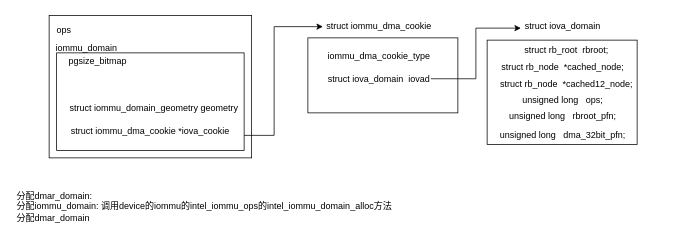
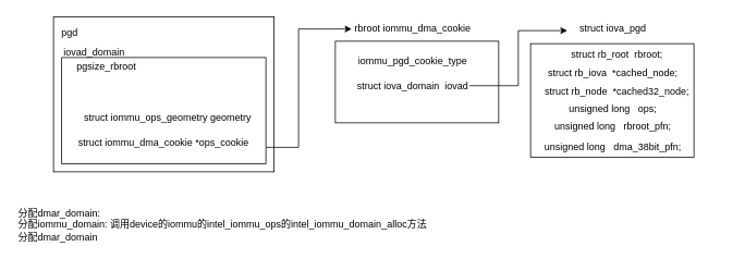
  <mxCell id="0" />
  <mxCell id="1" parent="0" />
  <mxCell id="2" value="" style="rounded=0;whiteSpace=wrap;html=1;" vertex="1" parent="1"><mxGeometry x="649" y="53" width="200" height="139" as="geometry" /></mxCell>
  <mxCell id="3" value="" style="rounded=0;whiteSpace=wrap;html=1;" vertex="1" parent="1"><mxGeometry x="410" y="50" width="200" height="100" as="geometry" /></mxCell>
  <mxCell id="4" value="" style="rounded=0;whiteSpace=wrap;html=1;" vertex="1" parent="1"><mxGeometry x="65" y="20" width="270" height="190" as="geometry" /></mxCell>
- <mxCell id="5" value="iommu_domain" style="text;html=1;strokeColor=none;fillColor=none;align=center;verticalAlign=middle;whiteSpace=wrap;rounded=0;" vertex="1" parent="1"><mxGeometry x="85" y="49" width="60" height="30" as="geometry" /></mxCell>
- <mxCell id="6" value="struct iommu_dma_cookie" style="text;html=1;strokeColor=none;fillColor=none;align=center;verticalAlign=middle;whiteSpace=wrap;rounded=0;" vertex="1" parent="1"><mxGeometry x="370" y="20" width="270" height="30" as="geometry" /></mxCell>
- <mxCell id="7" value="iommu_dma_cookie_type" style="text;html=1;strokeColor=none;fillColor=none;align=center;verticalAlign=middle;whiteSpace=wrap;rounded=0;" vertex="1" parent="1"><mxGeometry x="370" y="60" width="270" height="30" as="geometry" /></mxCell>
+ <mxCell id="5" value="iovad_domain" style="text;html=1;strokeColor=none;fillColor=none;align=center;verticalAlign=middle;whiteSpace=wrap;rounded=0;" vertex="1" parent="1"><mxGeometry x="85" y="49" width="60" height="30" as="geometry" /></mxCell>
+ <mxCell id="6" value="rbroot iommu_dma_cookie" style="text;html=1;strokeColor=none;fillColor=none;align=center;verticalAlign=middle;whiteSpace=wrap;rounded=0;" vertex="1" parent="1"><mxGeometry x="370" y="20" width="270" height="30" as="geometry" /></mxCell>
+ <mxCell id="7" value="iommu_pgd_cookie_type" style="text;html=1;strokeColor=none;fillColor=none;align=center;verticalAlign=middle;whiteSpace=wrap;rounded=0;" vertex="1" parent="1"><mxGeometry x="370" y="60" width="270" height="30" as="geometry" /></mxCell>
  <mxCell id="8" value="struct iova_domain&amp;nbsp; iovad" style="text;html=1;strokeColor=none;fillColor=none;align=center;verticalAlign=middle;whiteSpace=wrap;rounded=0;" vertex="1" parent="1"><mxGeometry x="370" y="90" width="270" height="30" as="geometry" /></mxCell>
- <mxCell id="9" value="struct iova_domain" style="text;html=1;strokeColor=none;fillColor=none;align=center;verticalAlign=middle;whiteSpace=wrap;rounded=0;" vertex="1" parent="1"><mxGeometry x="615" y="20" width="270" height="30" as="geometry" /></mxCell>
+ <mxCell id="9" value="struct iova_pgd" style="text;html=1;strokeColor=none;fillColor=none;align=center;verticalAlign=middle;whiteSpace=wrap;rounded=0;" vertex="1" parent="1"><mxGeometry x="615" y="20" width="270" height="30" as="geometry" /></mxCell>
  <mxCell id="10" value="struct rb_root&amp;nbsp; rbroot;" style="text;html=1;strokeColor=none;fillColor=none;align=center;verticalAlign=middle;whiteSpace=wrap;rounded=0;" vertex="1" parent="1"><mxGeometry x="690" y="51" width="130" height="30" as="geometry" /></mxCell>
- <mxCell id="11" value="struct rb_node&amp;nbsp; *cached_node;" style="text;html=1;strokeColor=none;fillColor=none;align=center;verticalAlign=middle;whiteSpace=wrap;rounded=0;" vertex="1" parent="1"><mxGeometry x="615" y="74" width="270" height="30" as="geometry" /></mxCell>
+ <mxCell id="11" value="struct rb_iova&amp;nbsp; *cached_node;" style="text;html=1;strokeColor=none;fillColor=none;align=center;verticalAlign=middle;whiteSpace=wrap;rounded=0;" vertex="1" parent="1"><mxGeometry x="615" y="74" width="270" height="30" as="geometry" /></mxCell>
  <mxCell id="12" value="unsigned long&amp;nbsp; &amp;nbsp;rbroot_pfn;" style="text;html=1;strokeColor=none;fillColor=none;align=center;verticalAlign=middle;whiteSpace=wrap;rounded=0;" vertex="1" parent="1"><mxGeometry x="615" y="139" width="270" height="30" as="geometry" /></mxCell>
- <mxCell id="13" value="struct rb_node&amp;nbsp; *cached12_node;" style="text;html=1;strokeColor=none;fillColor=none;align=center;verticalAlign=middle;whiteSpace=wrap;rounded=0;" vertex="1" parent="1"><mxGeometry x="620" y="97" width="270" height="30" as="geometry" /></mxCell>
+ <mxCell id="13" value="struct rb_node&amp;nbsp; *cached32_node;" style="text;html=1;strokeColor=none;fillColor=none;align=center;verticalAlign=middle;whiteSpace=wrap;rounded=0;" vertex="1" parent="1"><mxGeometry x="620" y="97" width="270" height="30" as="geometry" /></mxCell>
  <mxCell id="14" value="unsigned long&amp;nbsp; &amp;nbsp;ops;" style="text;html=1;strokeColor=none;fillColor=none;align=center;verticalAlign=middle;whiteSpace=wrap;rounded=0;" vertex="1" parent="1"><mxGeometry x="615" y="118" width="270" height="30" as="geometry" /></mxCell>
- <mxCell id="15" value="unsigned long&amp;nbsp; &amp;nbsp;dma_32bit_pfn;" style="text;html=1;strokeColor=none;fillColor=none;align=center;verticalAlign=middle;whiteSpace=wrap;rounded=0;" vertex="1" parent="1"><mxGeometry x="615" y="165" width="270" height="30" as="geometry" /></mxCell>
+ <mxCell id="15" value="unsigned long&amp;nbsp; &amp;nbsp;dma_38bit_pfn;" style="text;html=1;strokeColor=none;fillColor=none;align=center;verticalAlign=middle;whiteSpace=wrap;rounded=0;" vertex="1" parent="1"><mxGeometry x="615" y="165" width="270" height="30" as="geometry" /></mxCell>
  <mxCell id="16" value="" style="endArrow=classic;html=1;rounded=0;exitX=0.926;exitY=0.667;exitDx=0;exitDy=0;exitPerimeter=0;edgeStyle=orthogonalEdgeStyle;entryX=0.241;entryY=0.5;entryDx=0;entryDy=0;entryPerimeter=0;" edge="1" parent="1"><mxGeometry width="50" height="50" relative="1" as="geometry"><mxPoint x="295.02" y="180.01" as="sourcePoint" /><mxPoint x="430.07" y="35" as="targetPoint" /><Array as="points"><mxPoint x="365" y="180" /><mxPoint x="365" y="35" /></Array></mxGeometry></mxCell>
  <mxCell id="17" value="" style="endArrow=classic;html=1;rounded=0;exitX=0.926;exitY=0.667;exitDx=0;exitDy=0;exitPerimeter=0;edgeStyle=orthogonalEdgeStyle;" edge="1" parent="1"><mxGeometry width="50" height="50" relative="1" as="geometry"><mxPoint x="574" y="104.5" as="sourcePoint" /><mxPoint x="694" y="37" as="targetPoint" /><Array as="points"><mxPoint x="634" y="105" /><mxPoint x="634" y="37" /></Array></mxGeometry></mxCell>
  <mxCell id="18" value="" style="rounded=0;whiteSpace=wrap;html=1;" vertex="1" parent="1"><mxGeometry x="75" y="70" width="250" height="130" as="geometry" /></mxCell>
- <mxCell id="19" value="pgsize_bitmap" style="text;html=1;strokeColor=none;fillColor=none;align=center;verticalAlign=middle;whiteSpace=wrap;rounded=0;" vertex="1" parent="1"><mxGeometry x="100" y="66" width="60" height="30" as="geometry" /></mxCell>
- <mxCell id="20" value="struct iommu_domain_geometry geometry" style="text;html=1;strokeColor=none;fillColor=none;align=center;verticalAlign=middle;whiteSpace=wrap;rounded=0;" vertex="1" parent="1"><mxGeometry x="65" y="129" width="280" height="30" as="geometry" /></mxCell>
- <mxCell id="21" value="struct iommu_dma_cookie *iova_cookie" style="text;html=1;strokeColor=none;fillColor=none;align=center;verticalAlign=middle;whiteSpace=wrap;rounded=0;" vertex="1" parent="1"><mxGeometry x="65" y="160" width="270" height="30" as="geometry" /></mxCell>
- <mxCell id="22" value="ops" style="text;html=1;strokeColor=none;fillColor=none;align=center;verticalAlign=middle;whiteSpace=wrap;rounded=0;" vertex="1" parent="1"><mxGeometry x="55" y="25" width="60" height="30" as="geometry" /></mxCell>
+ <mxCell id="19" value="pgsize_rbroot" style="text;html=1;strokeColor=none;fillColor=none;align=center;verticalAlign=middle;whiteSpace=wrap;rounded=0;" vertex="1" parent="1"><mxGeometry x="100" y="66" width="60" height="30" as="geometry" /></mxCell>
+ <mxCell id="20" value="struct iommu_ops_geometry geometry" style="text;html=1;strokeColor=none;fillColor=none;align=center;verticalAlign=middle;whiteSpace=wrap;rounded=0;" vertex="1" parent="1"><mxGeometry x="65" y="129" width="280" height="30" as="geometry" /></mxCell>
+ <mxCell id="21" value="struct iommu_dma_cookie *ops_cookie" style="text;html=1;strokeColor=none;fillColor=none;align=center;verticalAlign=middle;whiteSpace=wrap;rounded=0;" vertex="1" parent="1"><mxGeometry x="65" y="160" width="270" height="30" as="geometry" /></mxCell>
+ <mxCell id="22" value="pgd" style="text;html=1;strokeColor=none;fillColor=none;align=center;verticalAlign=middle;whiteSpace=wrap;rounded=0;" vertex="1" parent="1"><mxGeometry x="55" y="25" width="60" height="30" as="geometry" /></mxCell>
  <mxCell id="23" value="分配dmar_domain:&amp;nbsp;&lt;br&gt;分配iommu_domain: 调用device的iommu的intel_iommu_ops的intel_iommu_domain_alloc方法&lt;br&gt;分配dmar_domain" style="text;html=1;strokeColor=none;fillColor=none;align=left;verticalAlign=middle;whiteSpace=wrap;rounded=0;" vertex="1" parent="1"><mxGeometry x="20" y="240" width="570" height="70" as="geometry" /></mxCell>
